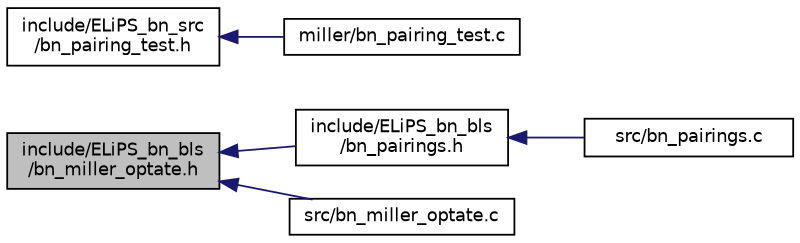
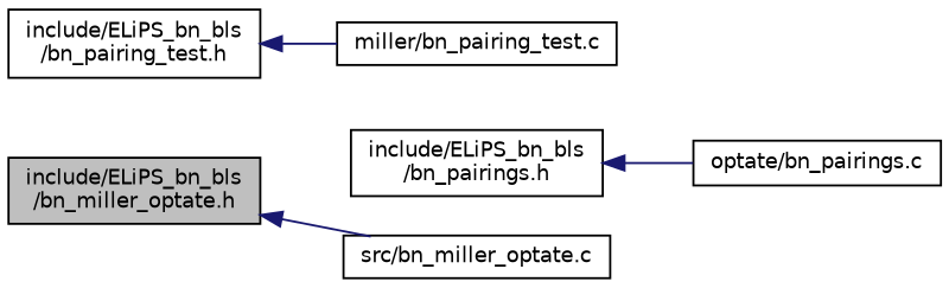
  digraph {
    rankdir=LR
    node [color=black fillcolor=white fontname=Helvetica fontsize=10 shape=record style=filled]
    edge [color=midnightblue dir=back fontname=Helvetica fontsize=10 labelfontname=Helvetica labelfontsize=10 style=solid]
    n1 [fillcolor=grey75 fontcolor=black height=0.2 label="include/ELiPS_bn_bls\l/bn_miller_optate.h" width=0.4]
    n2 [height=0.2 label="include/ELiPS_bn_bls\l/bn_pairings.h" width=0.4]
    n3 [height=0.2 label="src/bn_miller_optate.c" width=0.4]
-   n4 [height=0.2 label="src/bn_pairings.c" width=0.4]
-   n5 [height=0.2 label="include/ELiPS_bn_src\l/bn_pairing_test.h" width=0.4]
+   n4 [height=0.2 label="optate/bn_pairings.c" width=0.4]
+   n5 [height=0.2 label="include/ELiPS_bn_bls\l/bn_pairing_test.h" width=0.4]
    n6 [height=0.2 label="miller/bn_pairing_test.c" width=0.4]
-   n1 -> n2
    n1 -> n3
    n2 -> n4
    n5 -> n6
  }
